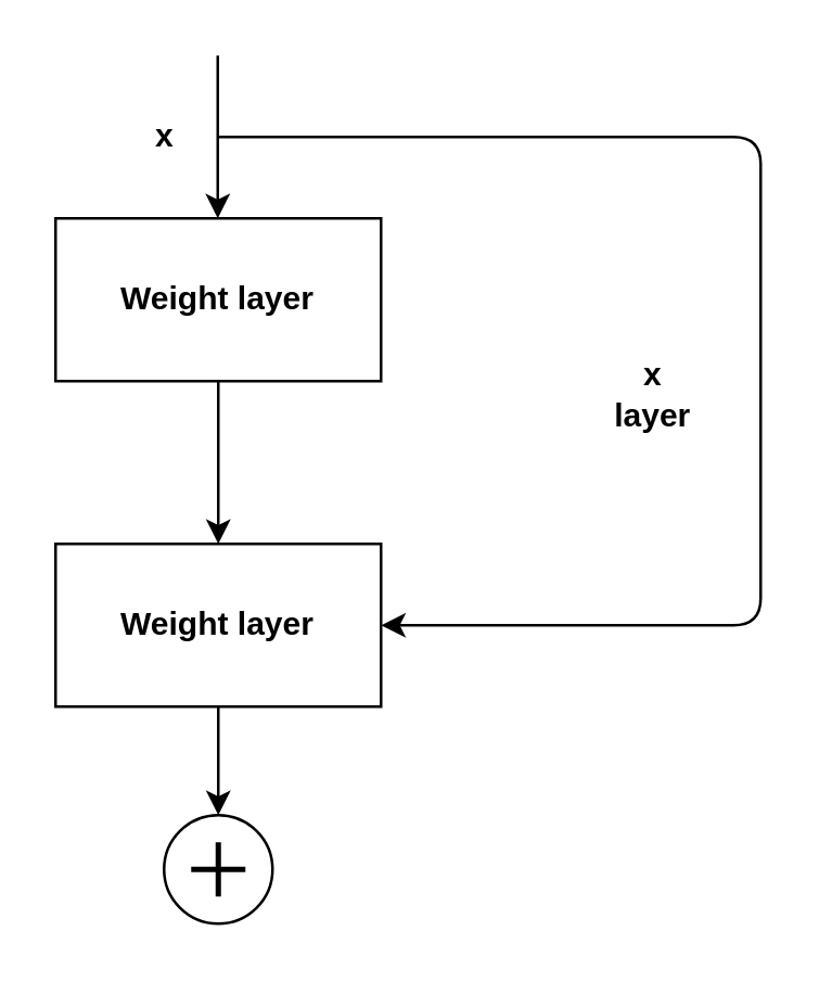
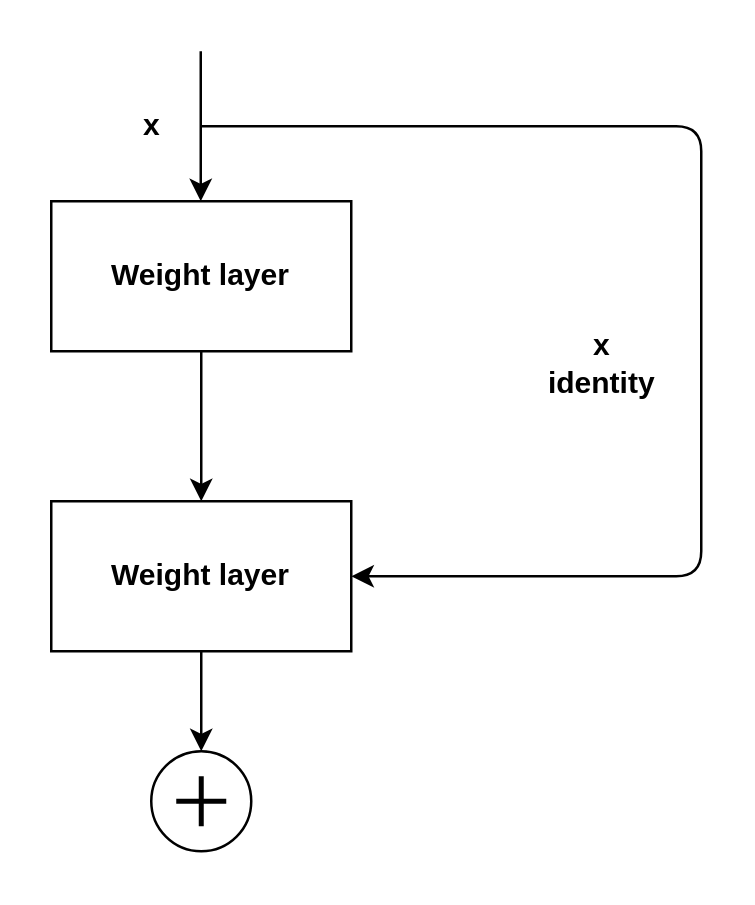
  <mxCell id="0" />
  <mxCell id="1" parent="0" />
  <mxCell id="2" value="" style="edgeStyle=orthogonalEdgeStyle;rounded=0;orthogonalLoop=1;jettySize=auto;html=1;" edge="1" parent="1" source="3" target="5"><mxGeometry relative="1" as="geometry" /></mxCell>
  <mxCell id="3" value="&lt;b&gt;Weight layer&lt;/b&gt;" style="rounded=0;whiteSpace=wrap;html=1;" vertex="1" parent="1"><mxGeometry x="20" y="80" width="120" height="60" as="geometry" /></mxCell>
  <mxCell id="4" value="" style="edgeStyle=orthogonalEdgeStyle;rounded=0;orthogonalLoop=1;jettySize=auto;html=1;" edge="1" parent="1" source="5"><mxGeometry relative="1" as="geometry"><mxPoint x="80" y="300" as="targetPoint" /></mxGeometry></mxCell>
  <mxCell id="5" value="&lt;b&gt;Weight layer&lt;/b&gt;" style="rounded=0;whiteSpace=wrap;html=1;" vertex="1" parent="1"><mxGeometry x="20" y="200" width="120" height="60" as="geometry" /></mxCell>
  <mxCell id="6" value="" style="ellipse;whiteSpace=wrap;html=1;rounded=0;" vertex="1" parent="1"><mxGeometry x="60" y="300" width="40" height="40" as="geometry" /></mxCell>
  <mxCell id="7" value="" style="line;strokeWidth=2;html=1;" vertex="1" parent="1"><mxGeometry x="70" y="315" width="20" height="10" as="geometry" /></mxCell>
  <mxCell id="8" value="" style="line;strokeWidth=2;html=1;direction=south;" vertex="1" parent="1"><mxGeometry x="75" y="310" width="10" height="20" as="geometry" /></mxCell>
  <mxCell id="9" value="" style="edgeStyle=orthogonalEdgeStyle;rounded=0;orthogonalLoop=1;jettySize=auto;html=1;" edge="1" parent="1"><mxGeometry relative="1" as="geometry"><mxPoint x="79.8" y="20" as="sourcePoint" /><mxPoint x="79.8" y="80" as="targetPoint" /></mxGeometry></mxCell>
  <mxCell id="10" value="&lt;b&gt;x&lt;/b&gt;" style="text;html=1;align=center;verticalAlign=middle;resizable=0;points=[];autosize=1;strokeColor=none;fillColor=none;" vertex="1" parent="1"><mxGeometry x="50" y="40" width="20" height="20" as="geometry" /></mxCell>
  <mxCell id="11" value="" style="edgeStyle=segmentEdgeStyle;endArrow=classic;html=1;entryX=1;entryY=0.5;entryDx=0;entryDy=0;" edge="1" parent="1" target="5"><mxGeometry width="50" height="50" relative="1" as="geometry"><mxPoint x="80" y="50" as="sourcePoint" /><mxPoint x="280" y="100" as="targetPoint" /><Array as="points"><mxPoint x="280" y="50" /><mxPoint x="280" y="230" /></Array></mxGeometry></mxCell>
- <mxCell id="12" value="&lt;div&gt;&lt;b&gt;x&lt;br&gt;&lt;/b&gt;&lt;/div&gt;&lt;div&gt;&lt;b&gt;layer&lt;/b&gt;&lt;/div&gt;" style="text;html=1;align=center;verticalAlign=middle;resizable=0;points=[];autosize=1;strokeColor=none;fillColor=none;" vertex="1" parent="1"><mxGeometry x="210" y="130" width="60" height="30" as="geometry" /></mxCell>
+ <mxCell id="12" value="&lt;div&gt;&lt;b&gt;x&lt;br&gt;&lt;/b&gt;&lt;/div&gt;&lt;div&gt;&lt;b&gt;identity&lt;/b&gt;&lt;/div&gt;" style="text;html=1;align=center;verticalAlign=middle;resizable=0;points=[];autosize=1;strokeColor=none;fillColor=none;" vertex="1" parent="1"><mxGeometry x="210" y="130" width="60" height="30" as="geometry" /></mxCell>
